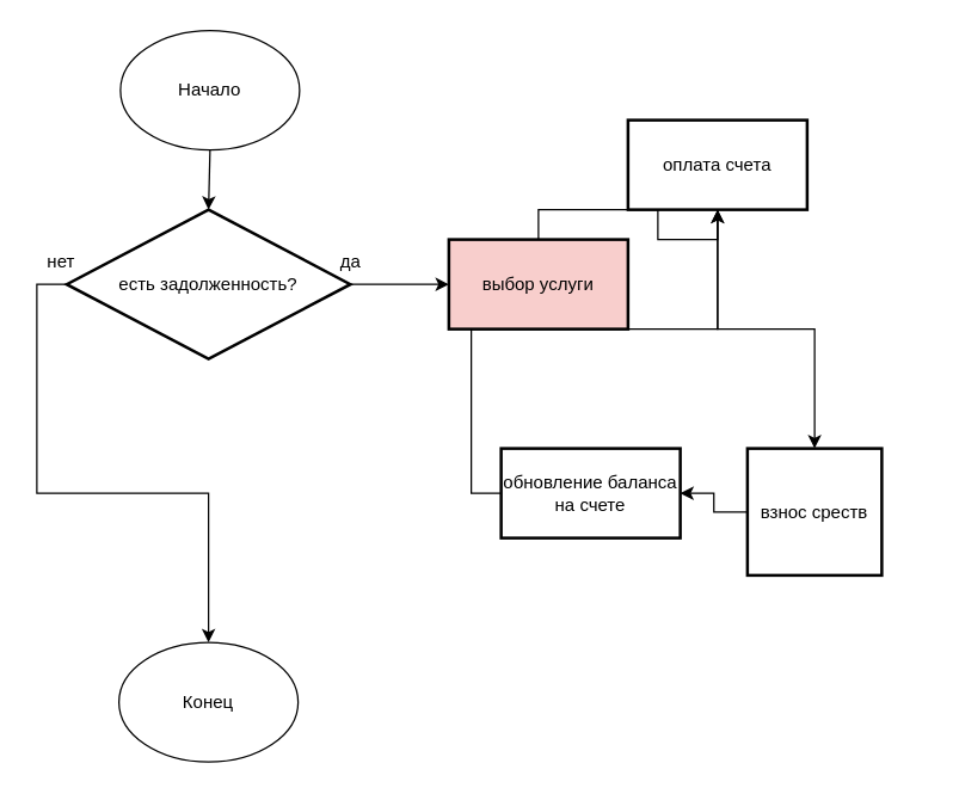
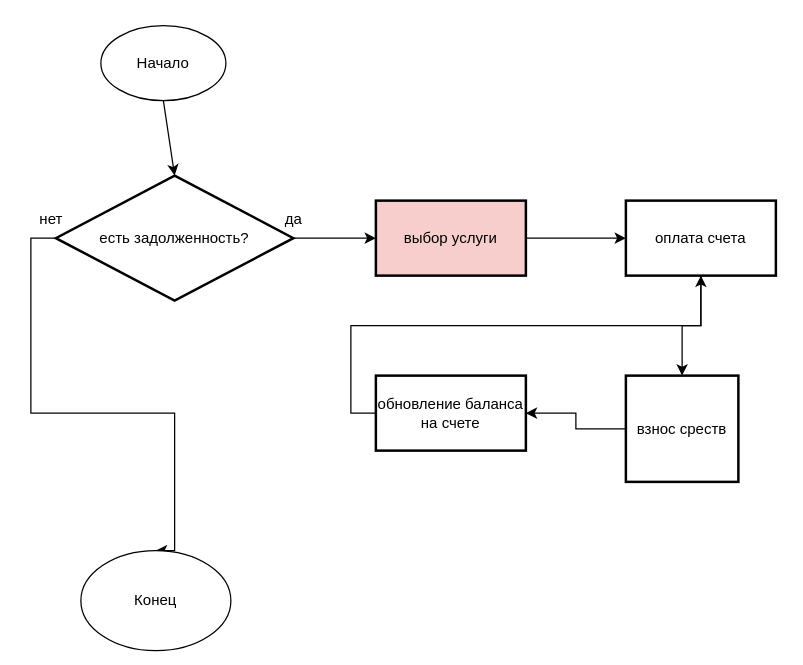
  <mxCell id="0" />
  <mxCell id="1" parent="0" />
- <mxCell id="2" value="Начало" style="ellipse;whiteSpace=wrap;html=1;" vertex="1" parent="1"><mxGeometry x="80" y="20" width="120" height="80" as="geometry" /></mxCell>
+ <mxCell id="2" value="Начало" style="ellipse;whiteSpace=wrap;html=1;" vertex="1" parent="1"><mxGeometry x="80" y="20" width="100" height="60" as="geometry" /></mxCell>
  <mxCell id="3" value="" style="edgeStyle=orthogonalEdgeStyle;rounded=0;orthogonalLoop=1;jettySize=auto;html=1;" edge="1" parent="1" source="5" target="8"><mxGeometry relative="1" as="geometry" /></mxCell>
  <mxCell id="4" style="edgeStyle=orthogonalEdgeStyle;rounded=0;orthogonalLoop=1;jettySize=auto;html=1;entryX=0.5;entryY=0;entryDx=0;entryDy=0;exitX=0;exitY=0.5;exitDx=0;exitDy=0;exitPerimeter=0;" edge="1" parent="1" source="5" target="15"><mxGeometry relative="1" as="geometry"><Array as="points"><mxPoint x="24" y="190" /><mxPoint x="24" y="330" /><mxPoint x="139" y="330" /></Array></mxGeometry></mxCell>
  <mxCell id="5" value="есть задолженность?" style="strokeWidth=2;html=1;shape=mxgraph.flowchart.decision;whiteSpace=wrap;" vertex="1" parent="1"><mxGeometry x="44" y="140" width="190" height="100" as="geometry" /></mxCell>
  <mxCell id="6" value="" style="endArrow=classic;html=1;rounded=0;exitX=0.5;exitY=1;exitDx=0;exitDy=0;entryX=0.5;entryY=0;entryDx=0;entryDy=0;entryPerimeter=0;" edge="1" parent="1" source="2" target="5"><mxGeometry width="50" height="50" relative="1" as="geometry"><mxPoint x="210" y="350" as="sourcePoint" /><mxPoint x="260" y="300" as="targetPoint" /></mxGeometry></mxCell>
  <mxCell id="7" value="" style="edgeStyle=orthogonalEdgeStyle;rounded=0;orthogonalLoop=1;jettySize=auto;html=1;" edge="1" parent="1" source="8" target="10"><mxGeometry relative="1" as="geometry" /></mxCell>
  <mxCell id="8" value="выбор услуги" style="whiteSpace=wrap;html=1;strokeWidth=2;fillColor=#f8cecc;" vertex="1" parent="1"><mxGeometry x="300" y="160" width="120" height="60" as="geometry" /></mxCell>
  <mxCell id="9" value="" style="edgeStyle=orthogonalEdgeStyle;rounded=0;orthogonalLoop=1;jettySize=auto;html=1;" edge="1" parent="1" source="10" target="12"><mxGeometry relative="1" as="geometry" /></mxCell>
- <mxCell id="10" value="оплата счета" style="whiteSpace=wrap;html=1;strokeWidth=2;" vertex="1" parent="1"><mxGeometry x="420" y="80" width="120" height="60" as="geometry" /></mxCell>
+ <mxCell id="10" value="оплата счета" style="whiteSpace=wrap;html=1;strokeWidth=2;" vertex="1" parent="1"><mxGeometry x="500" y="160" width="120" height="60" as="geometry" /></mxCell>
  <mxCell id="11" value="" style="edgeStyle=orthogonalEdgeStyle;rounded=0;orthogonalLoop=1;jettySize=auto;html=1;" edge="1" parent="1" source="12" target="14"><mxGeometry relative="1" as="geometry" /></mxCell>
  <mxCell id="12" value="взнос среств" style="whiteSpace=wrap;html=1;strokeWidth=2;" vertex="1" parent="1"><mxGeometry x="500" y="300" width="90" height="85" as="geometry" /></mxCell>
  <mxCell id="13" style="edgeStyle=orthogonalEdgeStyle;rounded=0;orthogonalLoop=1;jettySize=auto;html=1;exitX=0;exitY=0.5;exitDx=0;exitDy=0;" edge="1" parent="1" source="14" target="10"><mxGeometry relative="1" as="geometry" /></mxCell>
- <mxCell id="14" value="обновление баланса на счете" style="whiteSpace=wrap;html=1;strokeWidth=2;" vertex="1" parent="1"><mxGeometry x="335" y="300" width="120" height="60" as="geometry" /></mxCell>
- <mxCell id="15" value="Конец" style="ellipse;whiteSpace=wrap;html=1;" vertex="1" parent="1"><mxGeometry x="79" y="430" width="120" height="80" as="geometry" /></mxCell>
+ <mxCell id="14" value="обновление баланса на счете" style="whiteSpace=wrap;html=1;strokeWidth=2;" vertex="1" parent="1"><mxGeometry x="300" y="300" width="120" height="60" as="geometry" /></mxCell>
+ <mxCell id="15" value="Конец" style="ellipse;whiteSpace=wrap;html=1;" vertex="1" parent="1"><mxGeometry x="64" y="440" width="120" height="80" as="geometry" /></mxCell>
  <mxCell id="16" value="да" style="text;html=1;align=center;verticalAlign=middle;resizable=0;points=[];autosize=1;strokeColor=none;fillColor=none;" vertex="1" parent="1"><mxGeometry x="214" y="160" width="40" height="30" as="geometry" /></mxCell>
  <mxCell id="17" value="нет" style="text;html=1;align=center;verticalAlign=middle;resizable=0;points=[];autosize=1;strokeColor=none;fillColor=none;" vertex="1" parent="1"><mxGeometry x="20" y="160" width="40" height="30" as="geometry" /></mxCell>
